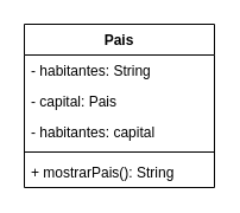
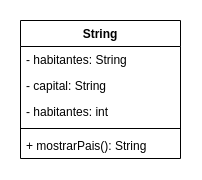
  <mxCell id="0" />
  <mxCell id="1" parent="0" />
- <mxCell id="2" value="Pais" style="swimlane;fontStyle=1;align=center;verticalAlign=top;childLayout=stackLayout;horizontal=1;startSize=26;horizontalStack=0;resizeParent=1;resizeParentMax=0;resizeLast=0;collapsible=1;marginBottom=0;whiteSpace=wrap;html=1;" vertex="1" parent="1"><mxGeometry x="20" y="20" width="160" height="138" as="geometry"><mxRectangle x="570" y="190" width="70" height="30" as="alternateBounds" /></mxGeometry></mxCell>
+ <mxCell id="2" value="String" style="swimlane;fontStyle=1;align=center;verticalAlign=top;childLayout=stackLayout;horizontal=1;startSize=26;horizontalStack=0;resizeParent=1;resizeParentMax=0;resizeLast=0;collapsible=1;marginBottom=0;whiteSpace=wrap;html=1;" vertex="1" parent="1"><mxGeometry x="20" y="20" width="160" height="138" as="geometry"><mxRectangle x="570" y="190" width="70" height="30" as="alternateBounds" /></mxGeometry></mxCell>
  <mxCell id="3" value="- habitantes: String&lt;span style=&quot;white-space: pre;&quot;&gt;&#09;&lt;/span&gt;" style="text;strokeColor=none;fillColor=none;align=left;verticalAlign=top;spacingLeft=4;spacingRight=4;overflow=hidden;rotatable=0;points=[[0,0.5],[1,0.5]];portConstraint=eastwest;whiteSpace=wrap;html=1;" vertex="1" parent="2"><mxGeometry y="26" width="160" height="26" as="geometry" /></mxCell>
- <mxCell id="4" value="- capital: Pais" style="text;strokeColor=none;fillColor=none;align=left;verticalAlign=top;spacingLeft=4;spacingRight=4;overflow=hidden;rotatable=0;points=[[0,0.5],[1,0.5]];portConstraint=eastwest;whiteSpace=wrap;html=1;" vertex="1" parent="2"><mxGeometry y="52" width="160" height="26" as="geometry" /></mxCell>
- <mxCell id="5" value="- habitantes: capital" style="text;strokeColor=none;fillColor=none;align=left;verticalAlign=top;spacingLeft=4;spacingRight=4;overflow=hidden;rotatable=0;points=[[0,0.5],[1,0.5]];portConstraint=eastwest;whiteSpace=wrap;html=1;" vertex="1" parent="2"><mxGeometry y="78" width="160" height="26" as="geometry" /></mxCell>
+ <mxCell id="4" value="- capital: String" style="text;strokeColor=none;fillColor=none;align=left;verticalAlign=top;spacingLeft=4;spacingRight=4;overflow=hidden;rotatable=0;points=[[0,0.5],[1,0.5]];portConstraint=eastwest;whiteSpace=wrap;html=1;" vertex="1" parent="2"><mxGeometry y="52" width="160" height="26" as="geometry" /></mxCell>
+ <mxCell id="5" value="- habitantes: int" style="text;strokeColor=none;fillColor=none;align=left;verticalAlign=top;spacingLeft=4;spacingRight=4;overflow=hidden;rotatable=0;points=[[0,0.5],[1,0.5]];portConstraint=eastwest;whiteSpace=wrap;html=1;" vertex="1" parent="2"><mxGeometry y="78" width="160" height="26" as="geometry" /></mxCell>
  <mxCell id="6" value="" style="line;strokeWidth=1;fillColor=none;align=left;verticalAlign=middle;spacingTop=-1;spacingLeft=3;spacingRight=3;rotatable=0;labelPosition=right;points=[];portConstraint=eastwest;strokeColor=inherit;" vertex="1" parent="2"><mxGeometry y="104" width="160" height="8" as="geometry" /></mxCell>
  <mxCell id="7" value="+ mostrarPais(): String" style="text;strokeColor=none;fillColor=none;align=left;verticalAlign=top;spacingLeft=4;spacingRight=4;overflow=hidden;rotatable=0;points=[[0,0.5],[1,0.5]];portConstraint=eastwest;whiteSpace=wrap;html=1;" vertex="1" parent="2"><mxGeometry y="112" width="160" height="26" as="geometry" /></mxCell>
